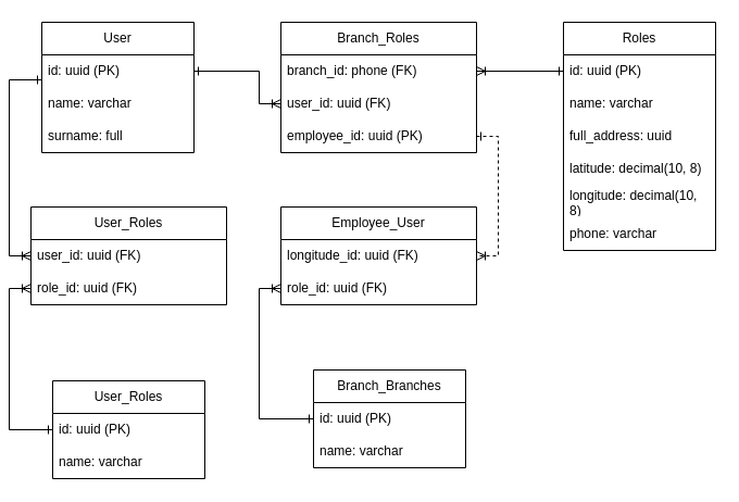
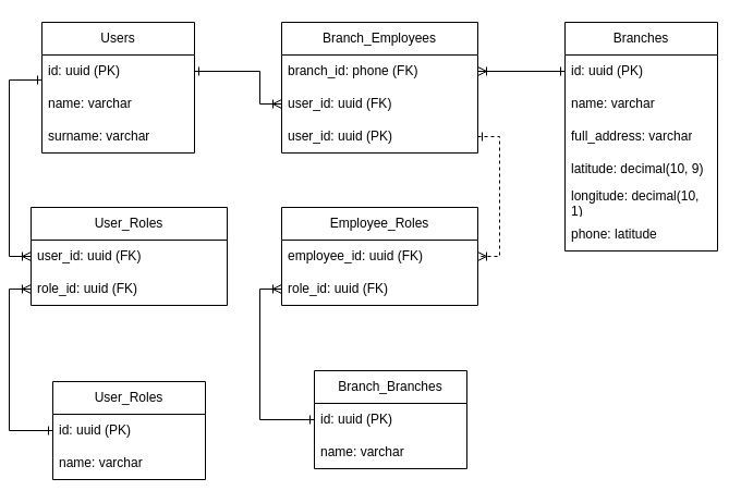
  <mxCell id="0" />
  <mxCell id="1" parent="0" />
  <mxCell id="2" style="edgeStyle=orthogonalEdgeStyle;rounded=0;orthogonalLoop=1;jettySize=auto;html=1;entryX=0;entryY=0.5;entryDx=0;entryDy=0;fontFamily=Verdana;fontSize=12;" parent="1" edge="1"><mxGeometry relative="1" as="geometry"><mxPoint x="230" y="120" as="sourcePoint" /></mxGeometry></mxCell>
  <mxCell id="3" style="edgeStyle=orthogonalEdgeStyle;rounded=0;orthogonalLoop=1;jettySize=auto;html=1;entryX=0;entryY=0.5;entryDx=0;entryDy=0;fontFamily=Verdana;fontSize=12;" parent="1" edge="1"><mxGeometry relative="1" as="geometry"><mxPoint x="430" y="120" as="sourcePoint" /></mxGeometry></mxCell>
- <mxCell id="4" value="User" style="swimlane;fontStyle=0;childLayout=stackLayout;horizontal=1;startSize=30;horizontalStack=0;resizeParent=1;resizeParentMax=0;resizeLast=0;collapsible=1;marginBottom=0;whiteSpace=wrap;html=1;" parent="1" vertex="1"><mxGeometry x="30" y="20" width="140" height="120" as="geometry" /></mxCell>
+ <mxCell id="4" value="Users" style="swimlane;fontStyle=0;childLayout=stackLayout;horizontal=1;startSize=30;horizontalStack=0;resizeParent=1;resizeParentMax=0;resizeLast=0;collapsible=1;marginBottom=0;whiteSpace=wrap;html=1;" parent="1" vertex="1"><mxGeometry x="30" y="20" width="140" height="120" as="geometry" /></mxCell>
  <mxCell id="5" value="id: uuid (PK&lt;span style=&quot;background-color: initial;&quot;&gt;)&lt;/span&gt;" style="text;strokeColor=none;fillColor=none;align=left;verticalAlign=middle;spacingLeft=4;spacingRight=4;overflow=hidden;points=[[0,0.5],[1,0.5]];portConstraint=eastwest;rotatable=0;whiteSpace=wrap;html=1;" parent="4" vertex="1"><mxGeometry y="30" width="140" height="30" as="geometry" /></mxCell>
  <mxCell id="6" value="name: varchar" style="text;strokeColor=none;fillColor=none;align=left;verticalAlign=middle;spacingLeft=4;spacingRight=4;overflow=hidden;points=[[0,0.5],[1,0.5]];portConstraint=eastwest;rotatable=0;whiteSpace=wrap;html=1;" parent="4" vertex="1"><mxGeometry y="60" width="140" height="30" as="geometry" /></mxCell>
- <mxCell id="7" value="surname: full" style="text;strokeColor=none;fillColor=none;align=left;verticalAlign=middle;spacingLeft=4;spacingRight=4;overflow=hidden;points=[[0,0.5],[1,0.5]];portConstraint=eastwest;rotatable=0;whiteSpace=wrap;html=1;" parent="4" vertex="1"><mxGeometry y="90" width="140" height="30" as="geometry" /></mxCell>
- <mxCell id="8" value="Roles" style="swimlane;fontStyle=0;childLayout=stackLayout;horizontal=1;startSize=30;horizontalStack=0;resizeParent=1;resizeParentMax=0;resizeLast=0;collapsible=1;marginBottom=0;whiteSpace=wrap;html=1;" parent="1" vertex="1"><mxGeometry x="510" y="20" width="140" height="210" as="geometry" /></mxCell>
+ <mxCell id="7" value="surname: varchar" style="text;strokeColor=none;fillColor=none;align=left;verticalAlign=middle;spacingLeft=4;spacingRight=4;overflow=hidden;points=[[0,0.5],[1,0.5]];portConstraint=eastwest;rotatable=0;whiteSpace=wrap;html=1;" parent="4" vertex="1"><mxGeometry y="90" width="140" height="30" as="geometry" /></mxCell>
+ <mxCell id="8" value="Branches" style="swimlane;fontStyle=0;childLayout=stackLayout;horizontal=1;startSize=30;horizontalStack=0;resizeParent=1;resizeParentMax=0;resizeLast=0;collapsible=1;marginBottom=0;whiteSpace=wrap;html=1;" parent="1" vertex="1"><mxGeometry x="510" y="20" width="140" height="210" as="geometry" /></mxCell>
  <mxCell id="9" value="id: uuid (PK&lt;span style=&quot;background-color: initial;&quot;&gt;)&lt;/span&gt;" style="text;strokeColor=none;fillColor=none;align=left;verticalAlign=middle;spacingLeft=4;spacingRight=4;overflow=hidden;points=[[0,0.5],[1,0.5]];portConstraint=eastwest;rotatable=0;whiteSpace=wrap;html=1;" parent="8" vertex="1"><mxGeometry y="30" width="140" height="30" as="geometry" /></mxCell>
  <mxCell id="10" value="name: varchar" style="text;strokeColor=none;fillColor=none;align=left;verticalAlign=middle;spacingLeft=4;spacingRight=4;overflow=hidden;points=[[0,0.5],[1,0.5]];portConstraint=eastwest;rotatable=0;whiteSpace=wrap;html=1;" parent="8" vertex="1"><mxGeometry y="60" width="140" height="30" as="geometry" /></mxCell>
- <mxCell id="11" value="full_address: uuid" style="text;strokeColor=none;fillColor=none;align=left;verticalAlign=middle;spacingLeft=4;spacingRight=4;overflow=hidden;points=[[0,0.5],[1,0.5]];portConstraint=eastwest;rotatable=0;whiteSpace=wrap;html=1;" parent="8" vertex="1"><mxGeometry y="90" width="140" height="30" as="geometry" /></mxCell>
- <mxCell id="12" value="latitude: decimal(10, 8)" style="text;strokeColor=none;fillColor=none;align=left;verticalAlign=middle;spacingLeft=4;spacingRight=4;overflow=hidden;points=[[0,0.5],[1,0.5]];portConstraint=eastwest;rotatable=0;whiteSpace=wrap;html=1;" parent="8" vertex="1"><mxGeometry y="120" width="140" height="30" as="geometry" /></mxCell>
- <mxCell id="13" value="longitude: decimal(10, 8)" style="text;strokeColor=none;fillColor=none;align=left;verticalAlign=middle;spacingLeft=4;spacingRight=4;overflow=hidden;points=[[0,0.5],[1,0.5]];portConstraint=eastwest;rotatable=0;whiteSpace=wrap;html=1;" parent="8" vertex="1"><mxGeometry y="150" width="140" height="30" as="geometry" /></mxCell>
- <mxCell id="14" value="phone: varchar" style="text;strokeColor=none;fillColor=none;align=left;verticalAlign=middle;spacingLeft=4;spacingRight=4;overflow=hidden;points=[[0,0.5],[1,0.5]];portConstraint=eastwest;rotatable=0;whiteSpace=wrap;html=1;" parent="8" vertex="1"><mxGeometry y="180" width="140" height="30" as="geometry" /></mxCell>
- <mxCell id="15" value="Branch_Roles" style="swimlane;fontStyle=0;childLayout=stackLayout;horizontal=1;startSize=30;horizontalStack=0;resizeParent=1;resizeParentMax=0;resizeLast=0;collapsible=1;marginBottom=0;whiteSpace=wrap;html=1;" parent="1" vertex="1"><mxGeometry x="250" y="20" width="180" height="120" as="geometry" /></mxCell>
+ <mxCell id="11" value="full_address: varchar" style="text;strokeColor=none;fillColor=none;align=left;verticalAlign=middle;spacingLeft=4;spacingRight=4;overflow=hidden;points=[[0,0.5],[1,0.5]];portConstraint=eastwest;rotatable=0;whiteSpace=wrap;html=1;" parent="8" vertex="1"><mxGeometry y="90" width="140" height="30" as="geometry" /></mxCell>
+ <mxCell id="12" value="latitude: decimal(10, 9)" style="text;strokeColor=none;fillColor=none;align=left;verticalAlign=middle;spacingLeft=4;spacingRight=4;overflow=hidden;points=[[0,0.5],[1,0.5]];portConstraint=eastwest;rotatable=0;whiteSpace=wrap;html=1;" parent="8" vertex="1"><mxGeometry y="120" width="140" height="30" as="geometry" /></mxCell>
+ <mxCell id="13" value="longitude: decimal(10, 1)" style="text;strokeColor=none;fillColor=none;align=left;verticalAlign=middle;spacingLeft=4;spacingRight=4;overflow=hidden;points=[[0,0.5],[1,0.5]];portConstraint=eastwest;rotatable=0;whiteSpace=wrap;html=1;" parent="8" vertex="1"><mxGeometry y="150" width="140" height="30" as="geometry" /></mxCell>
+ <mxCell id="14" value="phone: latitude" style="text;strokeColor=none;fillColor=none;align=left;verticalAlign=middle;spacingLeft=4;spacingRight=4;overflow=hidden;points=[[0,0.5],[1,0.5]];portConstraint=eastwest;rotatable=0;whiteSpace=wrap;html=1;" parent="8" vertex="1"><mxGeometry y="180" width="140" height="30" as="geometry" /></mxCell>
+ <mxCell id="15" value="Branch_Employees" style="swimlane;fontStyle=0;childLayout=stackLayout;horizontal=1;startSize=30;horizontalStack=0;resizeParent=1;resizeParentMax=0;resizeLast=0;collapsible=1;marginBottom=0;whiteSpace=wrap;html=1;" parent="1" vertex="1"><mxGeometry x="250" y="20" width="180" height="120" as="geometry" /></mxCell>
  <mxCell id="16" value="branch_id: phone (FK)" style="text;strokeColor=none;fillColor=none;align=left;verticalAlign=middle;spacingLeft=4;spacingRight=4;overflow=hidden;points=[[0,0.5],[1,0.5]];portConstraint=eastwest;rotatable=0;whiteSpace=wrap;html=1;" parent="15" vertex="1"><mxGeometry y="30" width="180" height="30" as="geometry" /></mxCell>
  <mxCell id="17" value="user_id: uuid (FK)" style="text;strokeColor=none;fillColor=none;align=left;verticalAlign=middle;spacingLeft=4;spacingRight=4;overflow=hidden;points=[[0,0.5],[1,0.5]];portConstraint=eastwest;rotatable=0;whiteSpace=wrap;html=1;" parent="15" vertex="1"><mxGeometry y="60" width="180" height="30" as="geometry" /></mxCell>
- <mxCell id="18" value="employee_id: uuid (PK&lt;span style=&quot;background-color: initial;&quot;&gt;)&lt;/span&gt;" style="text;strokeColor=none;fillColor=none;align=left;verticalAlign=middle;spacingLeft=4;spacingRight=4;overflow=hidden;points=[[0,0.5],[1,0.5]];portConstraint=eastwest;rotatable=0;whiteSpace=wrap;html=1;" parent="15" vertex="1"><mxGeometry y="90" width="180" height="30" as="geometry" /></mxCell>
+ <mxCell id="18" value="user_id: uuid (PK&lt;span style=&quot;background-color: initial;&quot;&gt;)&lt;/span&gt;" style="text;strokeColor=none;fillColor=none;align=left;verticalAlign=middle;spacingLeft=4;spacingRight=4;overflow=hidden;points=[[0,0.5],[1,0.5]];portConstraint=eastwest;rotatable=0;whiteSpace=wrap;html=1;" parent="15" vertex="1"><mxGeometry y="90" width="180" height="30" as="geometry" /></mxCell>
  <mxCell id="19" style="edgeStyle=orthogonalEdgeStyle;rounded=0;orthogonalLoop=1;jettySize=auto;html=1;entryX=1;entryY=0.5;entryDx=0;entryDy=0;endArrow=ERone;endFill=0;startArrow=ERoneToMany;startFill=0;exitX=0;exitY=0.5;exitDx=0;exitDy=0;" parent="1" source="17" target="5" edge="1"><mxGeometry relative="1" as="geometry"><mxPoint x="230" y="65" as="sourcePoint" /><Array as="points"><mxPoint x="230" y="95" /><mxPoint x="230" y="65" /></Array></mxGeometry></mxCell>
  <mxCell id="20" style="edgeStyle=orthogonalEdgeStyle;rounded=0;orthogonalLoop=1;jettySize=auto;html=1;endArrow=ERone;endFill=0;startArrow=ERoneToMany;startFill=0;entryX=0;entryY=0.5;entryDx=0;entryDy=0;exitX=1;exitY=0.5;exitDx=0;exitDy=0;" parent="1" source="16" target="9" edge="1"><mxGeometry relative="1" as="geometry"><mxPoint x="470" y="100" as="sourcePoint" /><mxPoint x="440" y="225" as="targetPoint" /></mxGeometry></mxCell>
- <mxCell id="21" value="Employee_User" style="swimlane;fontStyle=0;childLayout=stackLayout;horizontal=1;startSize=30;horizontalStack=0;resizeParent=1;resizeParentMax=0;resizeLast=0;collapsible=1;marginBottom=0;whiteSpace=wrap;html=1;" parent="1" vertex="1"><mxGeometry x="250" y="190" width="180" height="90" as="geometry" /></mxCell>
- <mxCell id="22" value="longitude_id: uuid (FK)" style="text;strokeColor=none;fillColor=none;align=left;verticalAlign=middle;spacingLeft=4;spacingRight=4;overflow=hidden;points=[[0,0.5],[1,0.5]];portConstraint=eastwest;rotatable=0;whiteSpace=wrap;html=1;" parent="21" vertex="1"><mxGeometry y="30" width="180" height="30" as="geometry" /></mxCell>
+ <mxCell id="21" value="Employee_Roles" style="swimlane;fontStyle=0;childLayout=stackLayout;horizontal=1;startSize=30;horizontalStack=0;resizeParent=1;resizeParentMax=0;resizeLast=0;collapsible=1;marginBottom=0;whiteSpace=wrap;html=1;" parent="1" vertex="1"><mxGeometry x="250" y="190" width="180" height="90" as="geometry" /></mxCell>
+ <mxCell id="22" value="employee_id: uuid (FK)" style="text;strokeColor=none;fillColor=none;align=left;verticalAlign=middle;spacingLeft=4;spacingRight=4;overflow=hidden;points=[[0,0.5],[1,0.5]];portConstraint=eastwest;rotatable=0;whiteSpace=wrap;html=1;" parent="21" vertex="1"><mxGeometry y="30" width="180" height="30" as="geometry" /></mxCell>
  <mxCell id="23" value="role_id: uuid (FK)" style="text;strokeColor=none;fillColor=none;align=left;verticalAlign=middle;spacingLeft=4;spacingRight=4;overflow=hidden;points=[[0,0.5],[1,0.5]];portConstraint=eastwest;rotatable=0;whiteSpace=wrap;html=1;" parent="21" vertex="1"><mxGeometry y="60" width="180" height="30" as="geometry" /></mxCell>
  <mxCell id="24" style="edgeStyle=orthogonalEdgeStyle;rounded=0;orthogonalLoop=1;jettySize=auto;html=1;entryX=1;entryY=0.5;entryDx=0;entryDy=0;endArrow=ERoneToMany;endFill=0;startArrow=ERone;startFill=0;exitX=1;exitY=0.5;exitDx=0;exitDy=0;dashed=1;" parent="1" source="18" target="22" edge="1"><mxGeometry relative="1" as="geometry"><mxPoint x="450" y="60" as="sourcePoint" /><Array as="points"><mxPoint x="450" y="125" /><mxPoint x="450" y="235" /></Array></mxGeometry></mxCell>
  <mxCell id="25" value="Branch_Branches" style="swimlane;fontStyle=0;childLayout=stackLayout;horizontal=1;startSize=30;horizontalStack=0;resizeParent=1;resizeParentMax=0;resizeLast=0;collapsible=1;marginBottom=0;whiteSpace=wrap;html=1;" parent="1" vertex="1"><mxGeometry x="280" y="340" width="140" height="90" as="geometry" /></mxCell>
  <mxCell id="26" value="id: uuid (PK&lt;span style=&quot;background-color: initial;&quot;&gt;)&lt;/span&gt;" style="text;strokeColor=none;fillColor=none;align=left;verticalAlign=middle;spacingLeft=4;spacingRight=4;overflow=hidden;points=[[0,0.5],[1,0.5]];portConstraint=eastwest;rotatable=0;whiteSpace=wrap;html=1;" parent="25" vertex="1"><mxGeometry y="30" width="140" height="30" as="geometry" /></mxCell>
  <mxCell id="27" value="name: varchar" style="text;strokeColor=none;fillColor=none;align=left;verticalAlign=middle;spacingLeft=4;spacingRight=4;overflow=hidden;points=[[0,0.5],[1,0.5]];portConstraint=eastwest;rotatable=0;whiteSpace=wrap;html=1;" parent="25" vertex="1"><mxGeometry y="60" width="140" height="30" as="geometry" /></mxCell>
  <mxCell id="28" style="edgeStyle=orthogonalEdgeStyle;rounded=0;orthogonalLoop=1;jettySize=auto;html=1;entryX=0;entryY=0.5;entryDx=0;entryDy=0;endArrow=ERoneToMany;endFill=0;startArrow=ERone;startFill=0;" parent="1" source="26" target="23" edge="1"><mxGeometry relative="1" as="geometry"><Array as="points"><mxPoint x="230" y="385" /><mxPoint x="230" y="265" /></Array></mxGeometry></mxCell>
  <mxCell id="29" value="User_Roles" style="swimlane;fontStyle=0;childLayout=stackLayout;horizontal=1;startSize=30;horizontalStack=0;resizeParent=1;resizeParentMax=0;resizeLast=0;collapsible=1;marginBottom=0;whiteSpace=wrap;html=1;" vertex="1" parent="1"><mxGeometry x="40" y="350" width="140" height="90" as="geometry" /></mxCell>
  <mxCell id="30" value="id: uuid (PK&lt;span style=&quot;background-color: initial;&quot;&gt;)&lt;/span&gt;" style="text;strokeColor=none;fillColor=none;align=left;verticalAlign=middle;spacingLeft=4;spacingRight=4;overflow=hidden;points=[[0,0.5],[1,0.5]];portConstraint=eastwest;rotatable=0;whiteSpace=wrap;html=1;" vertex="1" parent="29"><mxGeometry y="30" width="140" height="30" as="geometry" /></mxCell>
  <mxCell id="31" value="name: varchar" style="text;strokeColor=none;fillColor=none;align=left;verticalAlign=middle;spacingLeft=4;spacingRight=4;overflow=hidden;points=[[0,0.5],[1,0.5]];portConstraint=eastwest;rotatable=0;whiteSpace=wrap;html=1;" vertex="1" parent="29"><mxGeometry y="60" width="140" height="30" as="geometry" /></mxCell>
  <mxCell id="32" value="User_Roles" style="swimlane;fontStyle=0;childLayout=stackLayout;horizontal=1;startSize=30;horizontalStack=0;resizeParent=1;resizeParentMax=0;resizeLast=0;collapsible=1;marginBottom=0;whiteSpace=wrap;html=1;" vertex="1" parent="1"><mxGeometry x="20" y="190" width="180" height="90" as="geometry" /></mxCell>
  <mxCell id="33" value="user_id: uuid (FK)" style="text;strokeColor=none;fillColor=none;align=left;verticalAlign=middle;spacingLeft=4;spacingRight=4;overflow=hidden;points=[[0,0.5],[1,0.5]];portConstraint=eastwest;rotatable=0;whiteSpace=wrap;html=1;" vertex="1" parent="32"><mxGeometry y="30" width="180" height="30" as="geometry" /></mxCell>
  <mxCell id="34" value="role_id: uuid (FK)" style="text;strokeColor=none;fillColor=none;align=left;verticalAlign=middle;spacingLeft=4;spacingRight=4;overflow=hidden;points=[[0,0.5],[1,0.5]];portConstraint=eastwest;rotatable=0;whiteSpace=wrap;html=1;" vertex="1" parent="32"><mxGeometry y="60" width="180" height="30" as="geometry" /></mxCell>
  <mxCell id="35" style="edgeStyle=orthogonalEdgeStyle;rounded=0;orthogonalLoop=1;jettySize=auto;html=1;entryX=0;entryY=0.767;entryDx=0;entryDy=0;entryPerimeter=0;endArrow=ERone;endFill=0;startArrow=ERoneToMany;startFill=0;" edge="1" parent="1" source="33" target="5"><mxGeometry relative="1" as="geometry" /></mxCell>
  <mxCell id="36" style="edgeStyle=orthogonalEdgeStyle;rounded=0;orthogonalLoop=1;jettySize=auto;html=1;entryX=0;entryY=0.5;entryDx=0;entryDy=0;endArrow=ERone;endFill=0;startArrow=ERoneToMany;startFill=0;" edge="1" parent="1" source="34" target="30"><mxGeometry relative="1" as="geometry" /></mxCell>
